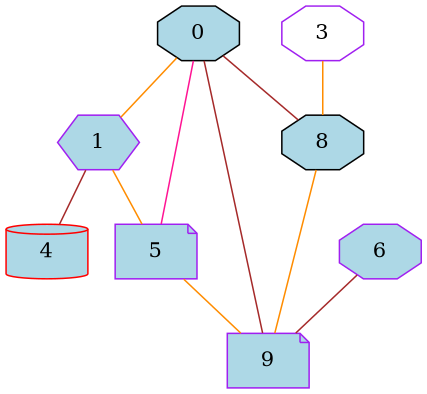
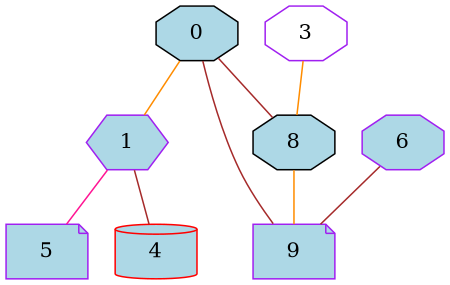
  graph {
    fontname="DejaVu Serif"
    node [color=purple fillcolor=lightblue fontname="DejaVu Serif" shape=octagon style=filled]
    edge [color=darkorange fontname="DejaVu Serif"]
    0 [color=black]
    1 [shape=hexagon]
    5 [shape=note]
    8 [color=black]
    9 [shape=note]
    4 [color=red shape=cylinder]
    3 [fillcolor=white]
    6
    0 -- 1
-   0 -- 5 [color=deeppink]
    0 -- 8 [color=brown]
    0 -- 9 [color=brown]
-   1 -- 5
+   1 -- 5 [color=deeppink]
    1 -- 4 [color=brown]
-   5 -- 9
    8 -- 9
    3 -- 8
    6 -- 9 [color=brown]
  }
